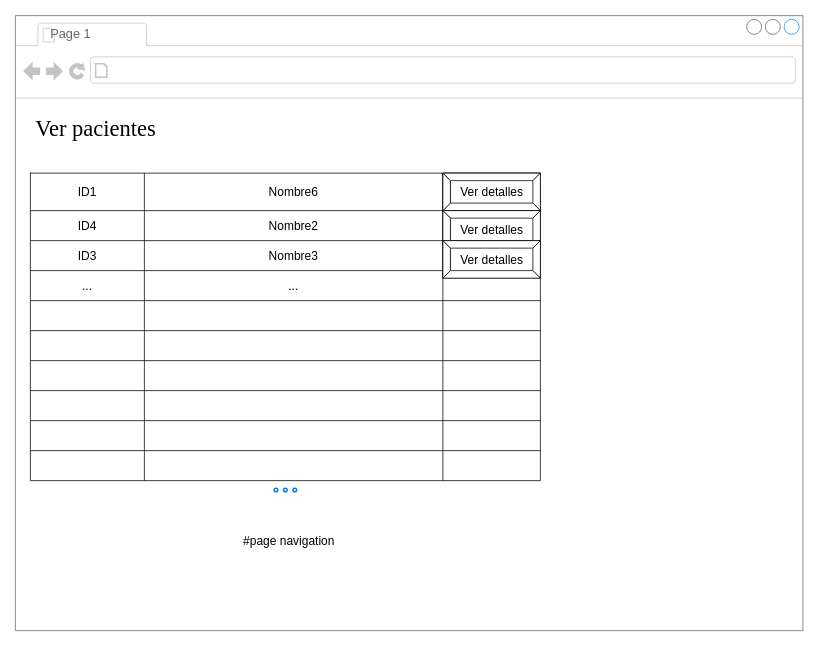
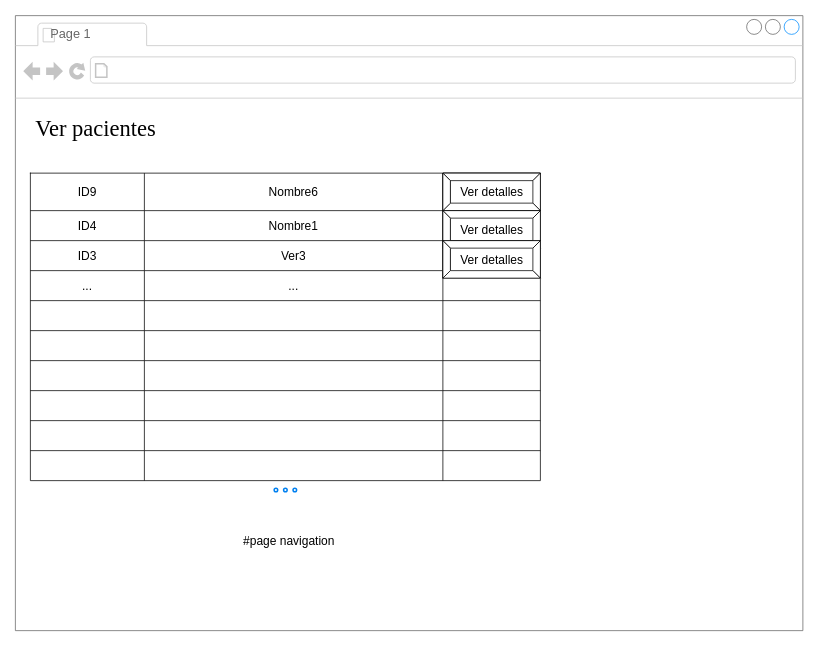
  <mxCell id="0" />
  <mxCell id="1" parent="0" />
  <mxCell id="2" value="" style="strokeWidth=1;shadow=0;dashed=0;align=center;html=1;shape=mxgraph.mockup.containers.browserWindow;rSize=0;strokeColor=#666666;mainText=,;recursiveResize=0;rounded=0;labelBackgroundColor=none;fontFamily=Verdana;fontSize=12" parent="1" vertex="1"><mxGeometry x="20" y="20" width="1050" height="820" as="geometry" /></mxCell>
  <mxCell id="3" value="Page 1" style="strokeWidth=1;shadow=0;dashed=0;align=center;html=1;shape=mxgraph.mockup.containers.anchor;fontSize=17;fontColor=#666666;align=left;" parent="2" vertex="1"><mxGeometry x="45" y="12" width="110" height="26" as="geometry" /></mxCell>
  <mxCell id="4" value="Ver pacientes" style="text;html=1;points=[];align=left;verticalAlign=top;spacingTop=-4;fontSize=30;fontFamily=Verdana" parent="2" vertex="1"><mxGeometry x="25" y="130" width="340" height="50" as="geometry" /></mxCell>
  <mxCell id="5" value="" style="shape=table;html=1;whiteSpace=wrap;startSize=0;container=1;collapsible=0;childLayout=tableLayout;" parent="2" vertex="1"><mxGeometry x="20" y="210" width="680" height="410" as="geometry" /></mxCell>
  <mxCell id="6" value="" style="shape=tableRow;horizontal=0;startSize=0;swimlaneHead=0;swimlaneBody=0;top=0;left=0;bottom=0;right=0;collapsible=0;dropTarget=0;fillColor=none;points=[[0,0.5],[1,0.5]];portConstraint=eastwest;" parent="5" vertex="1"><mxGeometry width="680" height="50" as="geometry" /></mxCell>
- <mxCell id="7" value="&lt;font style=&quot;font-size: 16px&quot;&gt;ID1&lt;/font&gt;" style="shape=partialRectangle;html=1;whiteSpace=wrap;connectable=0;fillColor=none;top=0;left=0;bottom=0;right=0;overflow=hidden;" parent="6" vertex="1"><mxGeometry width="152" height="50" as="geometry"><mxRectangle width="152" height="50" as="alternateBounds" /></mxGeometry></mxCell>
+ <mxCell id="7" value="&lt;font style=&quot;font-size: 16px&quot;&gt;ID9&lt;/font&gt;" style="shape=partialRectangle;html=1;whiteSpace=wrap;connectable=0;fillColor=none;top=0;left=0;bottom=0;right=0;overflow=hidden;" parent="6" vertex="1"><mxGeometry width="152" height="50" as="geometry"><mxRectangle width="152" height="50" as="alternateBounds" /></mxGeometry></mxCell>
  <mxCell id="8" value="&lt;font style=&quot;font-size: 16px&quot;&gt;Nombre6&lt;/font&gt;" style="shape=partialRectangle;html=1;whiteSpace=wrap;connectable=0;fillColor=none;top=0;left=0;bottom=0;right=0;overflow=hidden;" parent="6" vertex="1"><mxGeometry x="152" width="398" height="50" as="geometry"><mxRectangle width="398" height="50" as="alternateBounds" /></mxGeometry></mxCell>
  <mxCell id="9" value="" style="shape=partialRectangle;html=1;whiteSpace=wrap;connectable=0;fillColor=none;top=0;left=0;bottom=0;right=0;overflow=hidden;" parent="6" vertex="1"><mxGeometry x="550" width="130" height="50" as="geometry"><mxRectangle width="130" height="50" as="alternateBounds" /></mxGeometry></mxCell>
  <mxCell id="10" value="" style="shape=tableRow;horizontal=0;startSize=0;swimlaneHead=0;swimlaneBody=0;top=0;left=0;bottom=0;right=0;collapsible=0;dropTarget=0;fillColor=none;points=[[0,0.5],[1,0.5]];portConstraint=eastwest;" parent="5" vertex="1"><mxGeometry y="50" width="680" height="40" as="geometry" /></mxCell>
  <mxCell id="11" value="&lt;font style=&quot;font-size: 16px&quot;&gt;ID4&lt;/font&gt;" style="shape=partialRectangle;html=1;whiteSpace=wrap;connectable=0;fillColor=none;top=0;left=0;bottom=0;right=0;overflow=hidden;" parent="10" vertex="1"><mxGeometry width="152" height="40" as="geometry"><mxRectangle width="152" height="40" as="alternateBounds" /></mxGeometry></mxCell>
- <mxCell id="12" value="&lt;font style=&quot;font-size: 16px&quot;&gt;Nombre2&lt;/font&gt;" style="shape=partialRectangle;html=1;whiteSpace=wrap;connectable=0;fillColor=none;top=0;left=0;bottom=0;right=0;overflow=hidden;" parent="10" vertex="1"><mxGeometry x="152" width="398" height="40" as="geometry"><mxRectangle width="398" height="40" as="alternateBounds" /></mxGeometry></mxCell>
+ <mxCell id="12" value="&lt;font style=&quot;font-size: 16px&quot;&gt;Nombre1&lt;/font&gt;" style="shape=partialRectangle;html=1;whiteSpace=wrap;connectable=0;fillColor=none;top=0;left=0;bottom=0;right=0;overflow=hidden;" parent="10" vertex="1"><mxGeometry x="152" width="398" height="40" as="geometry"><mxRectangle width="398" height="40" as="alternateBounds" /></mxGeometry></mxCell>
  <mxCell id="13" value="" style="shape=partialRectangle;html=1;whiteSpace=wrap;connectable=0;fillColor=none;top=0;left=0;bottom=0;right=0;overflow=hidden;" parent="10" vertex="1"><mxGeometry x="550" width="130" height="40" as="geometry"><mxRectangle width="130" height="40" as="alternateBounds" /></mxGeometry></mxCell>
  <mxCell id="14" value="" style="shape=tableRow;horizontal=0;startSize=0;swimlaneHead=0;swimlaneBody=0;top=0;left=0;bottom=0;right=0;collapsible=0;dropTarget=0;fillColor=none;points=[[0,0.5],[1,0.5]];portConstraint=eastwest;" parent="5" vertex="1"><mxGeometry y="90" width="680" height="40" as="geometry" /></mxCell>
  <mxCell id="15" value="&lt;font style=&quot;font-size: 16px&quot;&gt;ID3&lt;/font&gt;" style="shape=partialRectangle;html=1;whiteSpace=wrap;connectable=0;fillColor=none;top=0;left=0;bottom=0;right=0;overflow=hidden;" parent="14" vertex="1"><mxGeometry width="152" height="40" as="geometry"><mxRectangle width="152" height="40" as="alternateBounds" /></mxGeometry></mxCell>
- <mxCell id="16" value="&lt;font style=&quot;font-size: 16px&quot;&gt;Nombre3&lt;/font&gt;" style="shape=partialRectangle;html=1;whiteSpace=wrap;connectable=0;fillColor=none;top=0;left=0;bottom=0;right=0;overflow=hidden;" parent="14" vertex="1"><mxGeometry x="152" width="398" height="40" as="geometry"><mxRectangle width="398" height="40" as="alternateBounds" /></mxGeometry></mxCell>
+ <mxCell id="16" value="&lt;font style=&quot;font-size: 16px&quot;&gt;Ver3&lt;/font&gt;" style="shape=partialRectangle;html=1;whiteSpace=wrap;connectable=0;fillColor=none;top=0;left=0;bottom=0;right=0;overflow=hidden;" parent="14" vertex="1"><mxGeometry x="152" width="398" height="40" as="geometry"><mxRectangle width="398" height="40" as="alternateBounds" /></mxGeometry></mxCell>
  <mxCell id="17" value="" style="shape=partialRectangle;html=1;whiteSpace=wrap;connectable=0;fillColor=none;top=0;left=0;bottom=0;right=0;overflow=hidden;pointerEvents=1;" parent="14" vertex="1"><mxGeometry x="550" width="130" height="40" as="geometry"><mxRectangle width="130" height="40" as="alternateBounds" /></mxGeometry></mxCell>
  <mxCell id="18" style="shape=tableRow;horizontal=0;startSize=0;swimlaneHead=0;swimlaneBody=0;top=0;left=0;bottom=0;right=0;collapsible=0;dropTarget=0;fillColor=none;points=[[0,0.5],[1,0.5]];portConstraint=eastwest;" parent="5" vertex="1"><mxGeometry y="130" width="680" height="40" as="geometry" /></mxCell>
  <mxCell id="19" value="&lt;font style=&quot;font-size: 16px&quot;&gt;...&lt;/font&gt;" style="shape=partialRectangle;html=1;whiteSpace=wrap;connectable=0;fillColor=none;top=0;left=0;bottom=0;right=0;overflow=hidden;" parent="18" vertex="1"><mxGeometry width="152" height="40" as="geometry"><mxRectangle width="152" height="40" as="alternateBounds" /></mxGeometry></mxCell>
  <mxCell id="20" value="&lt;font style=&quot;font-size: 16px&quot;&gt;...&lt;/font&gt;" style="shape=partialRectangle;html=1;whiteSpace=wrap;connectable=0;fillColor=none;top=0;left=0;bottom=0;right=0;overflow=hidden;" parent="18" vertex="1"><mxGeometry x="152" width="398" height="40" as="geometry"><mxRectangle width="398" height="40" as="alternateBounds" /></mxGeometry></mxCell>
  <mxCell id="21" style="shape=partialRectangle;html=1;whiteSpace=wrap;connectable=0;fillColor=none;top=0;left=0;bottom=0;right=0;overflow=hidden;pointerEvents=1;" parent="18" vertex="1"><mxGeometry x="550" width="130" height="40" as="geometry"><mxRectangle width="130" height="40" as="alternateBounds" /></mxGeometry></mxCell>
  <mxCell id="22" style="shape=tableRow;horizontal=0;startSize=0;swimlaneHead=0;swimlaneBody=0;top=0;left=0;bottom=0;right=0;collapsible=0;dropTarget=0;fillColor=none;points=[[0,0.5],[1,0.5]];portConstraint=eastwest;" parent="5" vertex="1"><mxGeometry y="170" width="680" height="40" as="geometry" /></mxCell>
  <mxCell id="23" style="shape=partialRectangle;html=1;whiteSpace=wrap;connectable=0;fillColor=none;top=0;left=0;bottom=0;right=0;overflow=hidden;" parent="22" vertex="1"><mxGeometry width="152" height="40" as="geometry"><mxRectangle width="152" height="40" as="alternateBounds" /></mxGeometry></mxCell>
  <mxCell id="24" style="shape=partialRectangle;html=1;whiteSpace=wrap;connectable=0;fillColor=none;top=0;left=0;bottom=0;right=0;overflow=hidden;" parent="22" vertex="1"><mxGeometry x="152" width="398" height="40" as="geometry"><mxRectangle width="398" height="40" as="alternateBounds" /></mxGeometry></mxCell>
  <mxCell id="25" style="shape=partialRectangle;html=1;whiteSpace=wrap;connectable=0;fillColor=none;top=0;left=0;bottom=0;right=0;overflow=hidden;pointerEvents=1;" parent="22" vertex="1"><mxGeometry x="550" width="130" height="40" as="geometry"><mxRectangle width="130" height="40" as="alternateBounds" /></mxGeometry></mxCell>
  <mxCell id="26" style="shape=tableRow;horizontal=0;startSize=0;swimlaneHead=0;swimlaneBody=0;top=0;left=0;bottom=0;right=0;collapsible=0;dropTarget=0;fillColor=none;points=[[0,0.5],[1,0.5]];portConstraint=eastwest;" parent="5" vertex="1"><mxGeometry y="210" width="680" height="40" as="geometry" /></mxCell>
  <mxCell id="27" style="shape=partialRectangle;html=1;whiteSpace=wrap;connectable=0;fillColor=none;top=0;left=0;bottom=0;right=0;overflow=hidden;" parent="26" vertex="1"><mxGeometry width="152" height="40" as="geometry"><mxRectangle width="152" height="40" as="alternateBounds" /></mxGeometry></mxCell>
  <mxCell id="28" style="shape=partialRectangle;html=1;whiteSpace=wrap;connectable=0;fillColor=none;top=0;left=0;bottom=0;right=0;overflow=hidden;" parent="26" vertex="1"><mxGeometry x="152" width="398" height="40" as="geometry"><mxRectangle width="398" height="40" as="alternateBounds" /></mxGeometry></mxCell>
  <mxCell id="29" style="shape=partialRectangle;html=1;whiteSpace=wrap;connectable=0;fillColor=none;top=0;left=0;bottom=0;right=0;overflow=hidden;pointerEvents=1;" parent="26" vertex="1"><mxGeometry x="550" width="130" height="40" as="geometry"><mxRectangle width="130" height="40" as="alternateBounds" /></mxGeometry></mxCell>
  <mxCell id="30" style="shape=tableRow;horizontal=0;startSize=0;swimlaneHead=0;swimlaneBody=0;top=0;left=0;bottom=0;right=0;collapsible=0;dropTarget=0;fillColor=none;points=[[0,0.5],[1,0.5]];portConstraint=eastwest;" parent="5" vertex="1"><mxGeometry y="250" width="680" height="40" as="geometry" /></mxCell>
  <mxCell id="31" style="shape=partialRectangle;html=1;whiteSpace=wrap;connectable=0;fillColor=none;top=0;left=0;bottom=0;right=0;overflow=hidden;" parent="30" vertex="1"><mxGeometry width="152" height="40" as="geometry"><mxRectangle width="152" height="40" as="alternateBounds" /></mxGeometry></mxCell>
  <mxCell id="32" style="shape=partialRectangle;html=1;whiteSpace=wrap;connectable=0;fillColor=none;top=0;left=0;bottom=0;right=0;overflow=hidden;" parent="30" vertex="1"><mxGeometry x="152" width="398" height="40" as="geometry"><mxRectangle width="398" height="40" as="alternateBounds" /></mxGeometry></mxCell>
  <mxCell id="33" style="shape=partialRectangle;html=1;whiteSpace=wrap;connectable=0;fillColor=none;top=0;left=0;bottom=0;right=0;overflow=hidden;pointerEvents=1;" parent="30" vertex="1"><mxGeometry x="550" width="130" height="40" as="geometry"><mxRectangle width="130" height="40" as="alternateBounds" /></mxGeometry></mxCell>
  <mxCell id="34" style="shape=tableRow;horizontal=0;startSize=0;swimlaneHead=0;swimlaneBody=0;top=0;left=0;bottom=0;right=0;collapsible=0;dropTarget=0;fillColor=none;points=[[0,0.5],[1,0.5]];portConstraint=eastwest;" parent="5" vertex="1"><mxGeometry y="290" width="680" height="40" as="geometry" /></mxCell>
  <mxCell id="35" style="shape=partialRectangle;html=1;whiteSpace=wrap;connectable=0;fillColor=none;top=0;left=0;bottom=0;right=0;overflow=hidden;" parent="34" vertex="1"><mxGeometry width="152" height="40" as="geometry"><mxRectangle width="152" height="40" as="alternateBounds" /></mxGeometry></mxCell>
  <mxCell id="36" style="shape=partialRectangle;html=1;whiteSpace=wrap;connectable=0;fillColor=none;top=0;left=0;bottom=0;right=0;overflow=hidden;" parent="34" vertex="1"><mxGeometry x="152" width="398" height="40" as="geometry"><mxRectangle width="398" height="40" as="alternateBounds" /></mxGeometry></mxCell>
  <mxCell id="37" style="shape=partialRectangle;html=1;whiteSpace=wrap;connectable=0;fillColor=none;top=0;left=0;bottom=0;right=0;overflow=hidden;pointerEvents=1;" parent="34" vertex="1"><mxGeometry x="550" width="130" height="40" as="geometry"><mxRectangle width="130" height="40" as="alternateBounds" /></mxGeometry></mxCell>
  <mxCell id="38" style="shape=tableRow;horizontal=0;startSize=0;swimlaneHead=0;swimlaneBody=0;top=0;left=0;bottom=0;right=0;collapsible=0;dropTarget=0;fillColor=none;points=[[0,0.5],[1,0.5]];portConstraint=eastwest;" parent="5" vertex="1"><mxGeometry y="330" width="680" height="40" as="geometry" /></mxCell>
  <mxCell id="39" style="shape=partialRectangle;html=1;whiteSpace=wrap;connectable=0;fillColor=none;top=0;left=0;bottom=0;right=0;overflow=hidden;" parent="38" vertex="1"><mxGeometry width="152" height="40" as="geometry"><mxRectangle width="152" height="40" as="alternateBounds" /></mxGeometry></mxCell>
  <mxCell id="40" style="shape=partialRectangle;html=1;whiteSpace=wrap;connectable=0;fillColor=none;top=0;left=0;bottom=0;right=0;overflow=hidden;" parent="38" vertex="1"><mxGeometry x="152" width="398" height="40" as="geometry"><mxRectangle width="398" height="40" as="alternateBounds" /></mxGeometry></mxCell>
  <mxCell id="41" style="shape=partialRectangle;html=1;whiteSpace=wrap;connectable=0;fillColor=none;top=0;left=0;bottom=0;right=0;overflow=hidden;pointerEvents=1;" parent="38" vertex="1"><mxGeometry x="550" width="130" height="40" as="geometry"><mxRectangle width="130" height="40" as="alternateBounds" /></mxGeometry></mxCell>
  <mxCell id="42" style="shape=tableRow;horizontal=0;startSize=0;swimlaneHead=0;swimlaneBody=0;top=0;left=0;bottom=0;right=0;collapsible=0;dropTarget=0;fillColor=none;points=[[0,0.5],[1,0.5]];portConstraint=eastwest;" parent="5" vertex="1"><mxGeometry y="370" width="680" height="40" as="geometry" /></mxCell>
  <mxCell id="43" style="shape=partialRectangle;html=1;whiteSpace=wrap;connectable=0;fillColor=none;top=0;left=0;bottom=0;right=0;overflow=hidden;" parent="42" vertex="1"><mxGeometry width="152" height="40" as="geometry"><mxRectangle width="152" height="40" as="alternateBounds" /></mxGeometry></mxCell>
  <mxCell id="44" style="shape=partialRectangle;html=1;whiteSpace=wrap;connectable=0;fillColor=none;top=0;left=0;bottom=0;right=0;overflow=hidden;" parent="42" vertex="1"><mxGeometry x="152" width="398" height="40" as="geometry"><mxRectangle width="398" height="40" as="alternateBounds" /></mxGeometry></mxCell>
  <mxCell id="45" style="shape=partialRectangle;html=1;whiteSpace=wrap;connectable=0;fillColor=none;top=0;left=0;bottom=0;right=0;overflow=hidden;pointerEvents=1;" parent="42" vertex="1"><mxGeometry x="550" width="130" height="40" as="geometry"><mxRectangle width="130" height="40" as="alternateBounds" /></mxGeometry></mxCell>
  <mxCell id="46" value="Ver detalles" style="labelPosition=center;verticalLabelPosition=middle;align=center;html=1;shape=mxgraph.basic.button;dx=10;fontSize=16;" parent="2" vertex="1"><mxGeometry x="570" y="210" width="130" height="50" as="geometry" /></mxCell>
  <mxCell id="47" value="Ver detalles" style="labelPosition=center;verticalLabelPosition=middle;align=center;html=1;shape=mxgraph.basic.button;dx=10;fontSize=16;" parent="2" vertex="1"><mxGeometry x="570" y="260" width="130" height="50" as="geometry" /></mxCell>
  <mxCell id="48" value="Ver detalles" style="labelPosition=center;verticalLabelPosition=middle;align=center;html=1;shape=mxgraph.basic.button;dx=10;fontSize=16;" parent="2" vertex="1"><mxGeometry x="570" y="300" width="130" height="50" as="geometry" /></mxCell>
  <mxCell id="49" value="" style="html=1;verticalLabelPosition=bottom;align=center;labelBackgroundColor=#ffffff;verticalAlign=top;strokeWidth=2;strokeColor=#0080F0;shadow=0;dashed=0;shape=mxgraph.ios7.icons.page_navigation;pointerEvents=1;fontSize=16;" vertex="1" parent="2"><mxGeometry x="345" y="630" width="30" height="4.8" as="geometry" /></mxCell>
  <mxCell id="50" value="#page navigation" style="text;html=1;strokeColor=none;fillColor=none;align=center;verticalAlign=middle;whiteSpace=wrap;rounded=0;fontSize=16;" vertex="1" parent="2"><mxGeometry x="290" y="685" width="150" height="30" as="geometry" /></mxCell>
